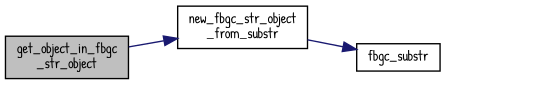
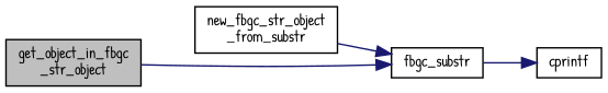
  digraph {
    fontname="Patrick Hand"
    rankdir=LR
    node [color=black fillcolor=white fontname="Patrick Hand" fontsize=10 shape=record style=filled]
    edge [color=midnightblue fontname="Patrick Hand" fontsize=10 labelfontname=Helvetica labelfontsize=10 style=solid]
    n1 [fillcolor=grey75 fontcolor=black height=0.2 label="get_object_in_fbgc\l_str_object" width=0.4]
    n2 [height=0.2 label="new_fbgc_str_object\l_from_substr" width=0.4]
    n3 [height=0.2 label=fbgc_substr width=0.4]
-   n1 -> n2
+   n4 [height=0.2 label=cprintf width=0.4]
+   n1 -> n3
    n2 -> n3
+   n3 -> n4
  }
